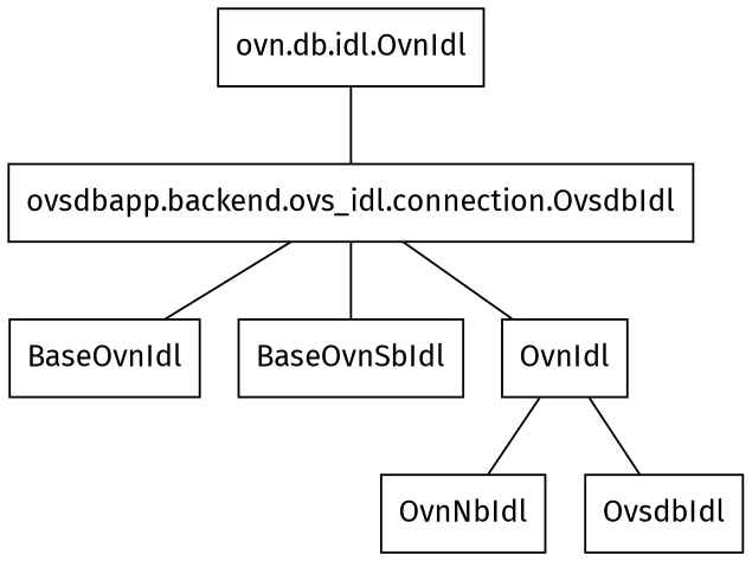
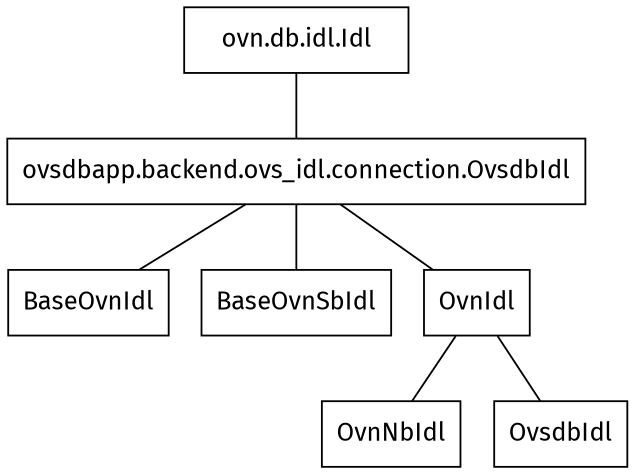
  graph {
    fontname="Fira Sans"
    node [fontname="Fira Sans" shape=box]
    edge [fontname="Fira Sans"]
-   n1 [label="ovn.db.idl.OvnIdl"]
+   n1 [label="ovn.db.idl.Idl"]
    n2 [label="ovsdbapp.backend.ovs_idl.connection.OvsdbIdl"]
    BaseOvnIdl
    BaseOvnSbIdl
    OvnIdl
    OvnNbIdl
    n7 [label=OvsdbIdl]
    n1 -- n2
    n2 -- BaseOvnIdl
    n2 -- BaseOvnSbIdl
    n2 -- OvnIdl
    OvnIdl -- OvnNbIdl
    OvnIdl -- n7
  }
